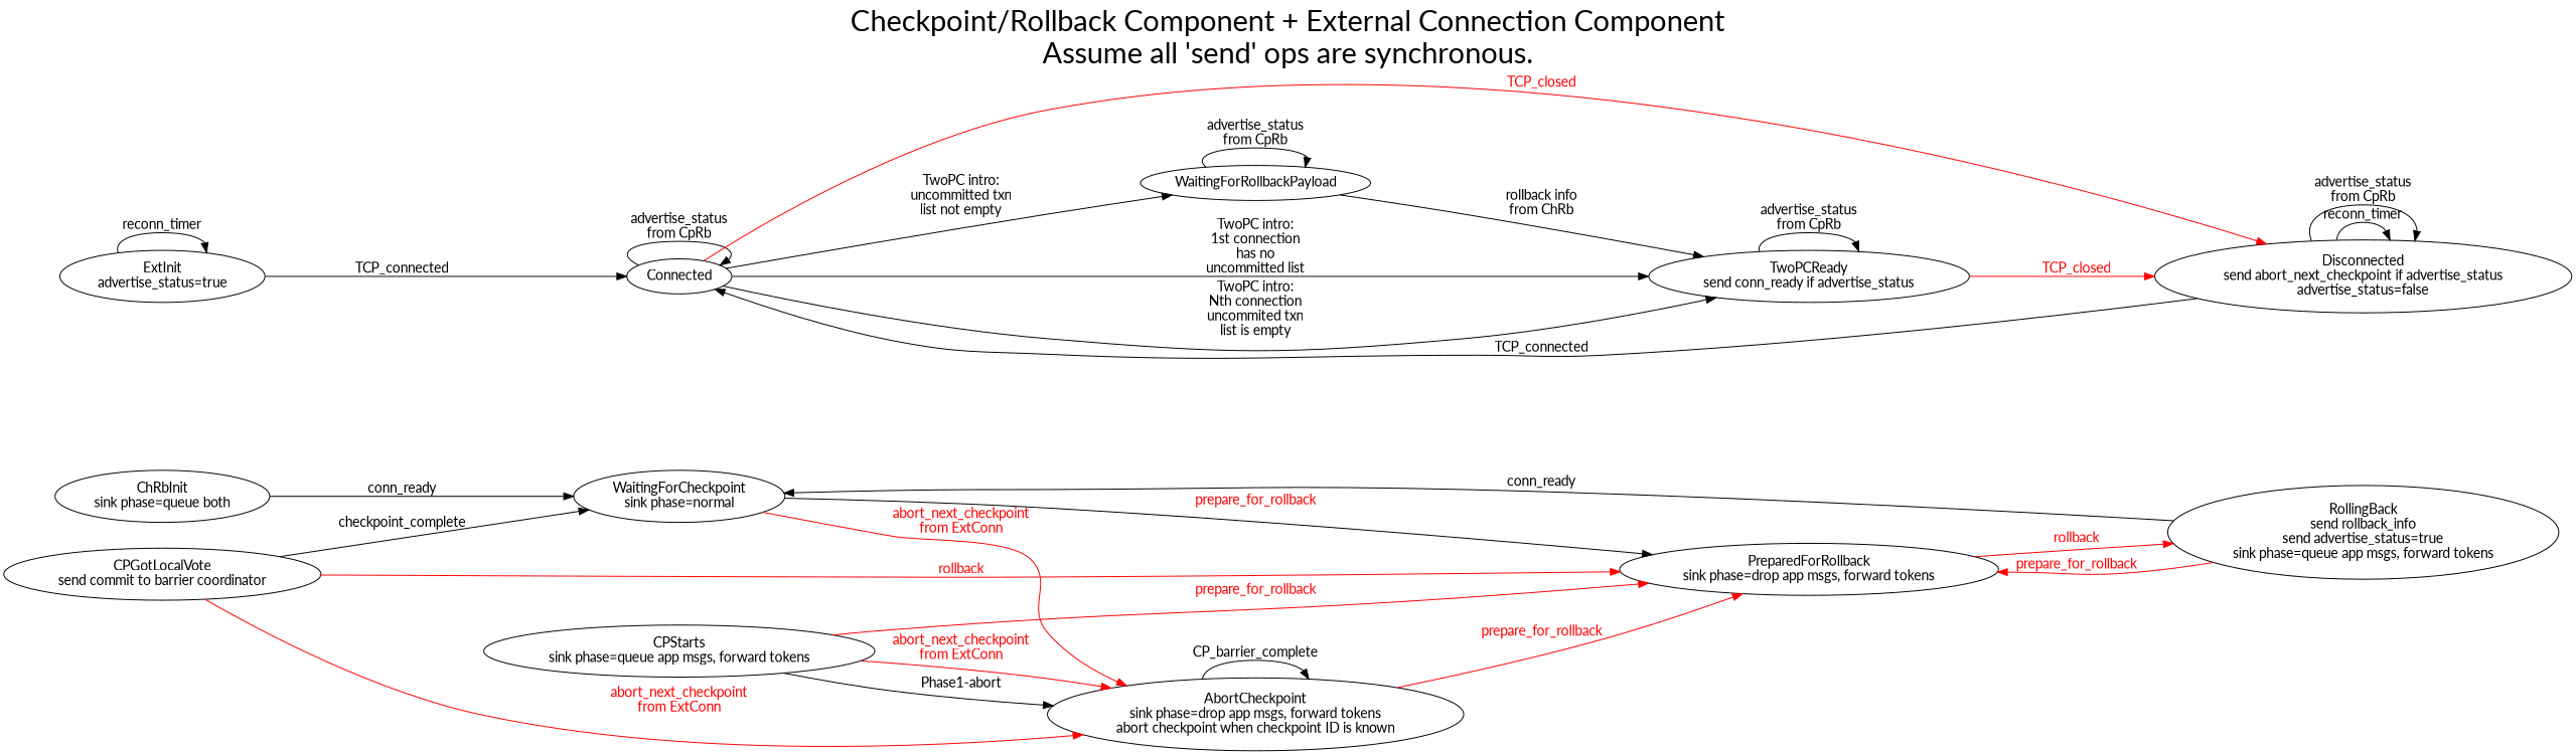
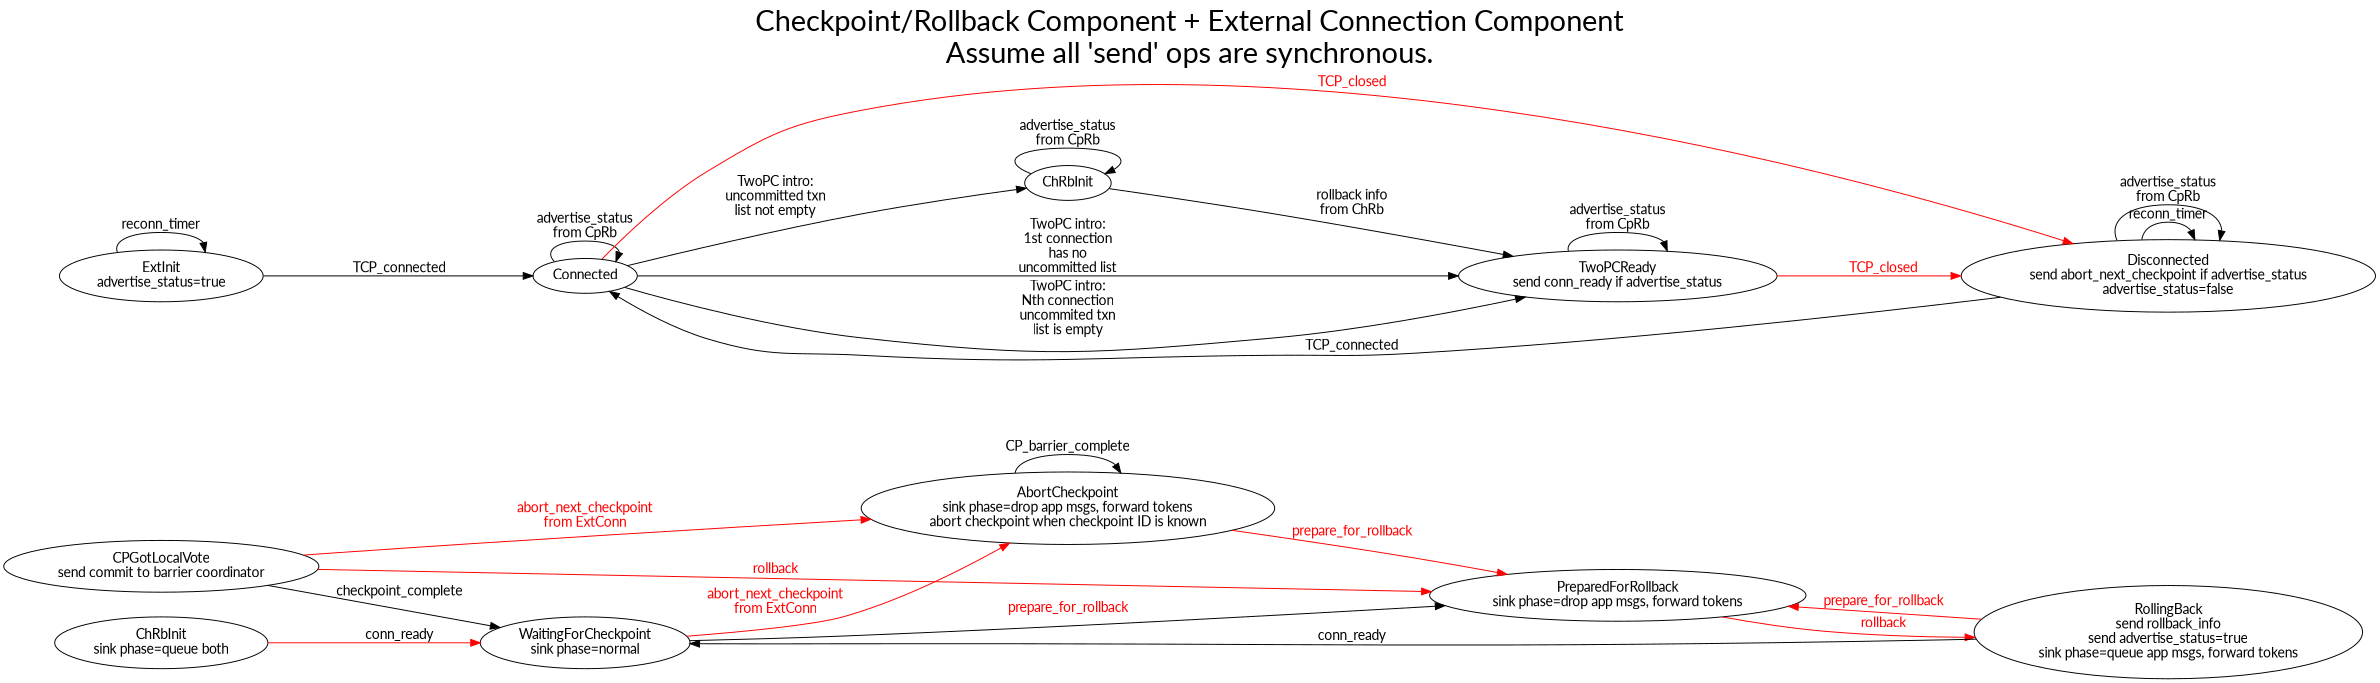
  digraph {
    fontname=Lato
    fontsize=30
    label="Checkpoint/Rollback Component + External Connection Component\nAssume all 'send' ops are synchronous."
    labelloc=t
    rankdir=LR
    node [fontname=Lato]
    edge [fontname=Lato]
    n1 [label="ChRbInit\nsink phase=queue both"]
    n2 [label="ExtInit\nadvertise_status=true"]
    n3 [label="WaitingForCheckpoint\nsink phase=normal"]
    n4 [label="AbortCheckpoint\nsink phase=drop app msgs, forward tokens\nabort checkpoint when checkpoint ID is known"]
-   n5 [label="CPStarts\nsink phase=queue app msgs, forward tokens"]
    n6 [label="CPGotLocalVote\nsend commit to barrier coordinator"]
    n7 [label="PreparedForRollback\nsink phase=drop app msgs, forward tokens"]
    n8 [label="RollingBack\nsend rollback_info\nsend advertise_status=true\nsink phase=queue app msgs, forward tokens"]
    Connected
    n10 [label="Disconnected\nsend abort_next_checkpoint if advertise_status\nadvertise_status=false"]
-   WaitingForRollbackPayload
+   WaitingForRollbackPayload [label=ChRbInit]
    n12 [label="TwoPCReady\nsend conn_ready if advertise_status"]
    subgraph sub_1 {
      rank=same
      n1
      n2
    }
    subgraph sub_2 {
      fontsize=20
      label="SUB Checkpoint/Rollback Component"
      subgraph sub_3 {
        fontsize=20
        label="SUB Checkpoint/Rollback Component"
        n1
      }
      subgraph sub_4 {
        fontsize=20
        label="SUB Checkpoint/Rollback Component"
        n3
        n4
      }
      subgraph sub_5 {
        fontsize=20
        label="SUB Checkpoint/Rollback Component"
        n3
        n4
-       n5
        n6
      }
      subgraph sub_6 {
        fontsize=20
        label="SUB Checkpoint/Rollback Component"
        n7
        n8
      }
    }
    subgraph sub_7 {
      label="External Connection Component"
      n2
      Connected
      n10
      WaitingForRollbackPayload
      n12
    }
-   n1 -> n3 [label=conn_ready]
+   n1 -> n3 [label=conn_ready color=red]
    n2 -> n2 [label=reconn_timer]
    n2 -> Connected [label=TCP_connected]
    n3 -> n4 [color=red fontcolor=red label="abort_next_checkpoint\nfrom ExtConn"]
    n3 -> n7 [color=black fontcolor=red label=prepare_for_rollback]
    n4 -> n4 [label=CP_barrier_complete]
    n4 -> n7 [color=red fontcolor=red label=prepare_for_rollback]
-   n5 -> n4 [label="Phase1-abort"]
-   n5 -> n4 [color=red fontcolor=red label="abort_next_checkpoint\nfrom ExtConn"]
-   n5 -> n7 [color=red fontcolor=red label=prepare_for_rollback]
    n6 -> n3 [label=checkpoint_complete]
    n6 -> n4 [color=red fontcolor=red label="abort_next_checkpoint\nfrom ExtConn"]
    n6 -> n7 [color=red fontcolor=red label=rollback]
    n7 -> n8 [color=red fontcolor=red label=rollback]
    n8 -> n3 [label=conn_ready]
    n8 -> n7 [color=red fontcolor=red label=prepare_for_rollback]
    Connected -> Connected [label="advertise_status\nfrom CpRb"]
    Connected -> n10 [color=red fontcolor=red label=TCP_closed]
    Connected -> WaitingForRollbackPayload [label="TwoPC intro:\nuncommitted txn\nlist not empty"]
    Connected -> n12 [label="TwoPC intro:\n1st connection\nhas no\nuncommitted list"]
    Connected -> n12 [label="TwoPC intro:\nNth connection\nuncommited txn\nlist is empty"]
    n10 -> Connected [label=TCP_connected]
    n10 -> n10 [label=reconn_timer]
    n10 -> n10 [label="advertise_status\nfrom CpRb"]
    WaitingForRollbackPayload -> WaitingForRollbackPayload [label="advertise_status\nfrom CpRb"]
    WaitingForRollbackPayload -> n12 [label="rollback info\nfrom ChRb"]
    n12 -> n10 [color=red fontcolor=red label=TCP_closed]
    n12 -> n12 [label="advertise_status\nfrom CpRb"]
  }
